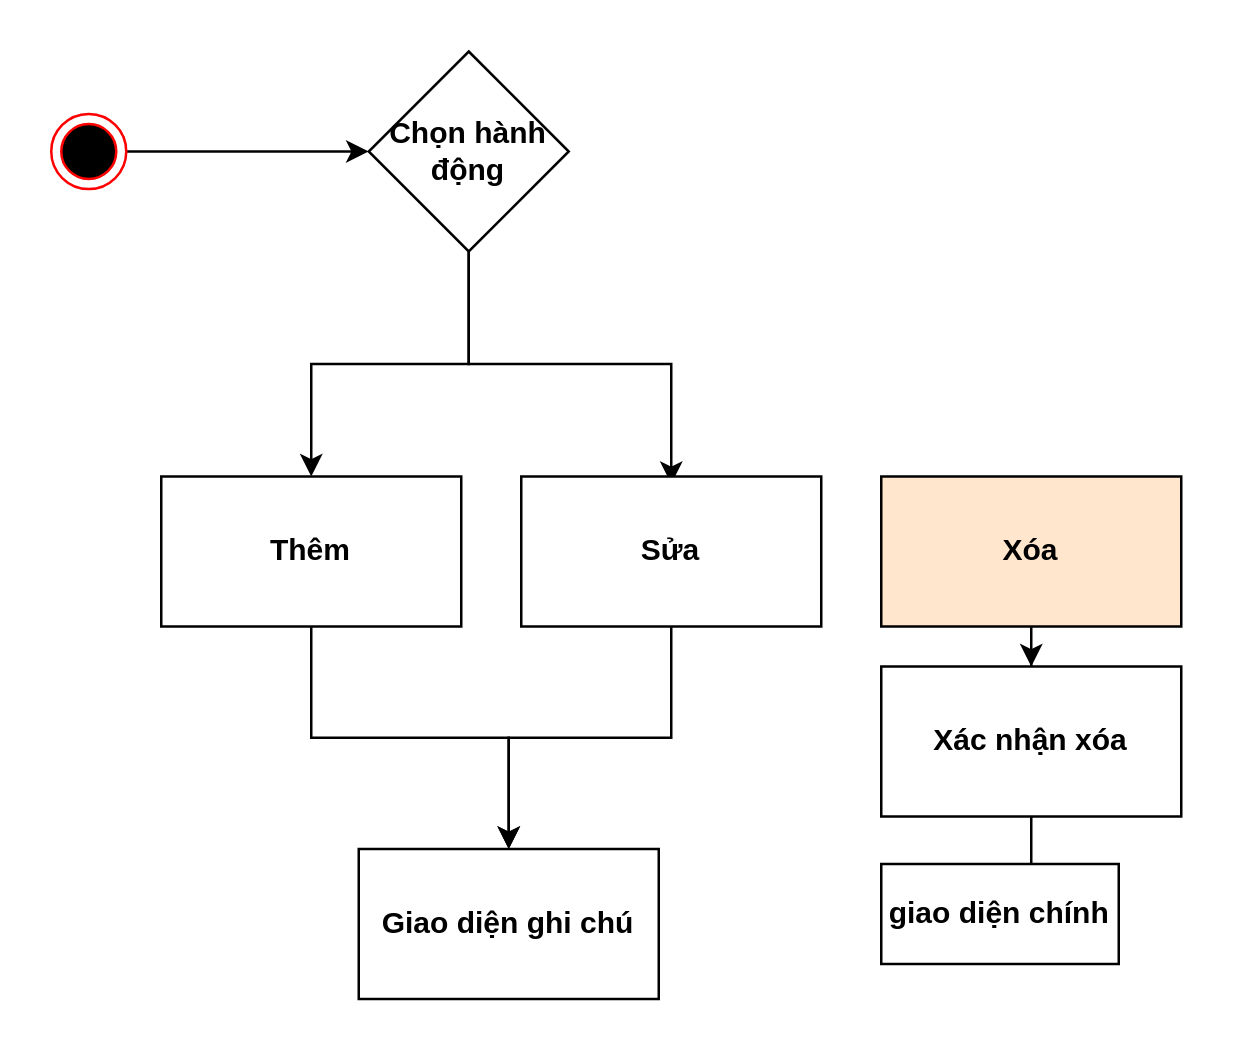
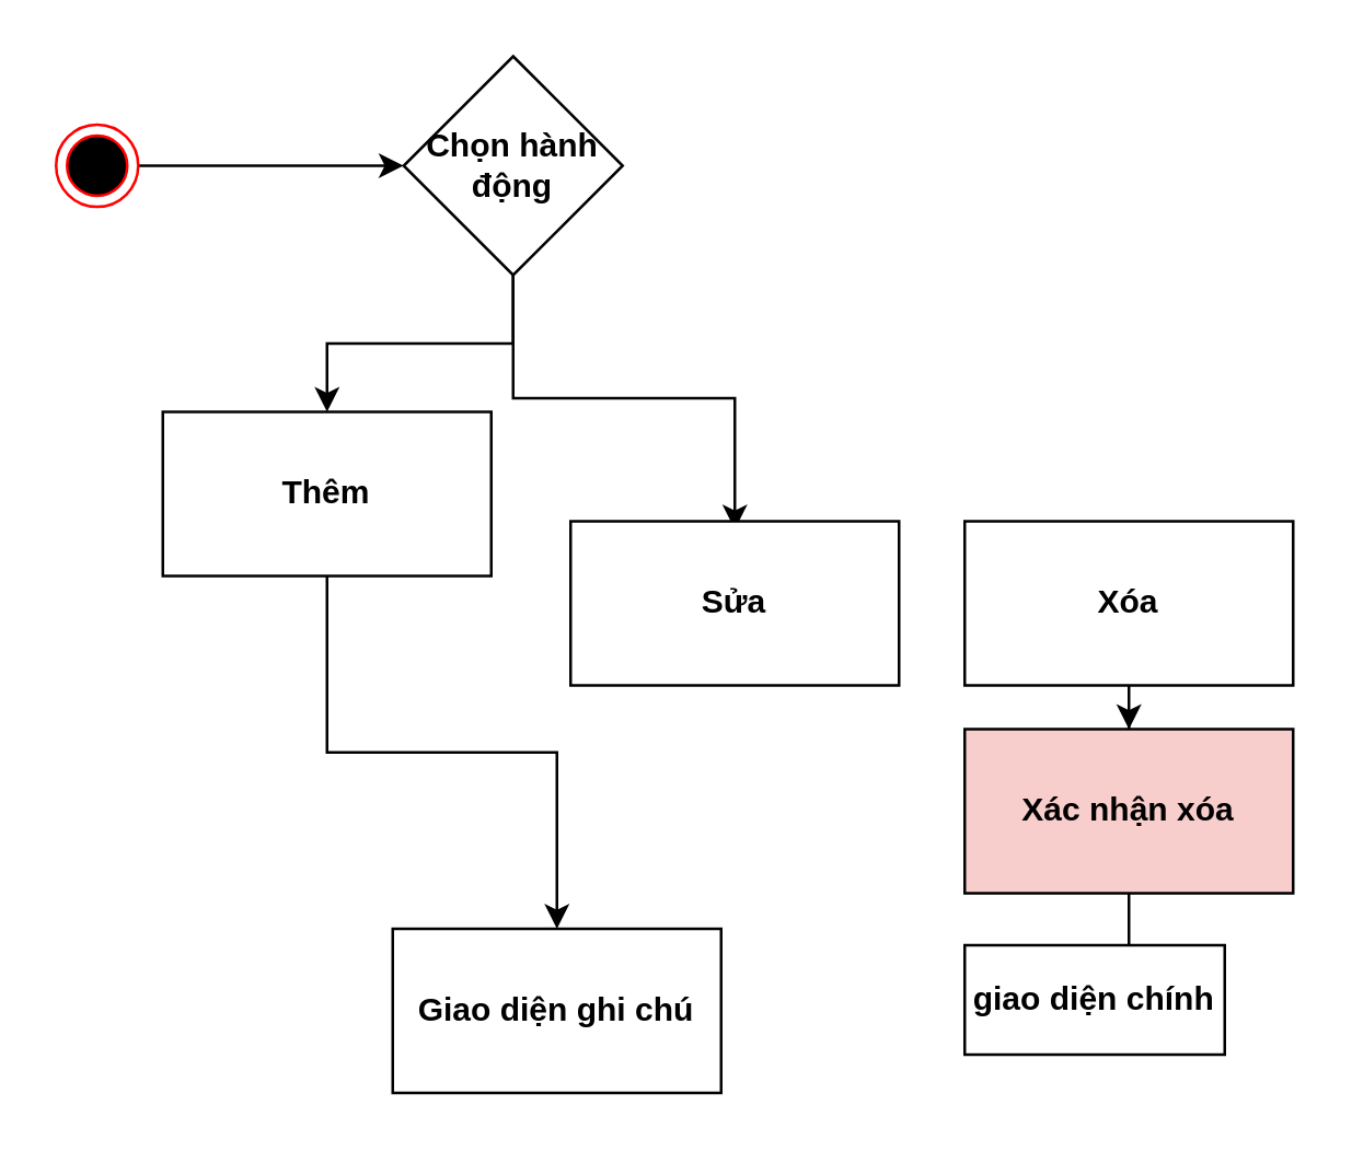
  <mxCell id="0" />
  <mxCell id="1" parent="0" />
  <mxCell id="2" value="" style="edgeStyle=orthogonalEdgeStyle;rounded=0;orthogonalLoop=1;jettySize=auto;html=1;entryX=0;entryY=0.5;entryDx=0;entryDy=0;fontStyle=1" edge="1" parent="1" source="3" target="6"><mxGeometry relative="1" as="geometry"><mxPoint x="267" y="60" as="targetPoint" /></mxGeometry></mxCell>
  <mxCell id="3" value="" style="ellipse;html=1;shape=endState;fillColor=#000000;strokeColor=#ff0000;fontStyle=1" vertex="1" parent="1"><mxGeometry x="20" y="45" width="30" height="30" as="geometry" /></mxCell>
  <mxCell id="4" value="" style="edgeStyle=orthogonalEdgeStyle;rounded=0;orthogonalLoop=1;jettySize=auto;html=1;fontStyle=1" edge="1" parent="1" source="6" target="8"><mxGeometry relative="1" as="geometry" /></mxCell>
  <mxCell id="5" value="" style="edgeStyle=orthogonalEdgeStyle;rounded=0;orthogonalLoop=1;jettySize=auto;html=1;fontStyle=1" edge="1" parent="1" source="6"><mxGeometry relative="1" as="geometry"><mxPoint x="268" y="193" as="targetPoint" /><Array as="points"><mxPoint x="187" y="145" /><mxPoint x="268" y="145" /></Array></mxGeometry></mxCell>
  <mxCell id="6" value="&lt;span&gt;Chọn hành động&lt;/span&gt;" style="rhombus;whiteSpace=wrap;html=1;fontStyle=1" vertex="1" parent="1"><mxGeometry x="147" y="20" width="80" height="80" as="geometry" /></mxCell>
  <mxCell id="7" value="" style="edgeStyle=orthogonalEdgeStyle;rounded=0;orthogonalLoop=1;jettySize=auto;html=1;" edge="1" parent="1" source="8" target="13"><mxGeometry relative="1" as="geometry" /></mxCell>
- <mxCell id="8" value="&lt;span&gt;Thêm&lt;/span&gt;" style="whiteSpace=wrap;html=1;fontStyle=1" vertex="1" parent="1"><mxGeometry x="64" y="190" width="120" height="60" as="geometry" /></mxCell>
- <mxCell id="9" value="" style="edgeStyle=orthogonalEdgeStyle;rounded=0;orthogonalLoop=1;jettySize=auto;html=1;" edge="1" parent="1" source="10" target="13"><mxGeometry relative="1" as="geometry" /></mxCell>
+ <mxCell id="8" value="&lt;span&gt;Thêm&lt;/span&gt;" style="whiteSpace=wrap;html=1;fontStyle=1" vertex="1" parent="1"><mxGeometry x="59" y="150" width="120" height="60" as="geometry" /></mxCell>
  <mxCell id="10" value="Sửa" style="whiteSpace=wrap;html=1;fontStyle=1" vertex="1" parent="1"><mxGeometry x="208" y="190" width="120" height="60" as="geometry" /></mxCell>
  <mxCell id="11" value="" style="edgeStyle=orthogonalEdgeStyle;rounded=0;orthogonalLoop=1;jettySize=auto;html=1;" edge="1" parent="1" source="12" target="15"><mxGeometry relative="1" as="geometry" /></mxCell>
- <mxCell id="12" value="Xóa" style="whiteSpace=wrap;html=1;fontStyle=1;fillColor=#ffe6cc;" vertex="1" parent="1"><mxGeometry x="352" y="190" width="120" height="60" as="geometry" /></mxCell>
+ <mxCell id="12" value="Xóa" style="whiteSpace=wrap;html=1;fontStyle=1" vertex="1" parent="1"><mxGeometry x="352" y="190" width="120" height="60" as="geometry" /></mxCell>
  <mxCell id="13" value="Giao diện ghi chú" style="whiteSpace=wrap;html=1;fontStyle=1;" vertex="1" parent="1"><mxGeometry x="143" y="339" width="120" height="60" as="geometry" /></mxCell>
  <mxCell id="14" value="" style="edgeStyle=orthogonalEdgeStyle;rounded=0;orthogonalLoop=1;jettySize=auto;html=1;" edge="1" parent="1" source="15" target="16"><mxGeometry relative="1" as="geometry" /></mxCell>
- <mxCell id="15" value="Xác nhận xóa" style="whiteSpace=wrap;html=1;fontStyle=1;" vertex="1" parent="1"><mxGeometry x="352" y="266" width="120" height="60" as="geometry" /></mxCell>
+ <mxCell id="15" value="Xác nhận xóa" style="whiteSpace=wrap;html=1;fontStyle=1;fillColor=#f8cecc;" vertex="1" parent="1"><mxGeometry x="352" y="266" width="120" height="60" as="geometry" /></mxCell>
  <mxCell id="16" value="giao diện chính" style="whiteSpace=wrap;html=1;fontStyle=1;" vertex="1" parent="1"><mxGeometry x="352" y="345" width="95" height="40" as="geometry" /></mxCell>
